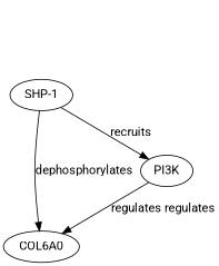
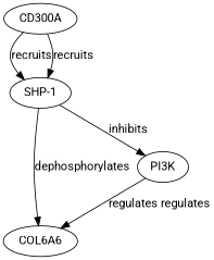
  digraph {
    fontname=Roboto
    node [fontname=Roboto]
    edge [evidence="CD300A recruits SHP-1 upon activation (PMID: 23456789)" fontname=Roboto probability=0.8]
+   CD300A
    "SHP-1"
-   COL6A6 [label=COL6A0]
+   COL6A6
    PI3K
+   CD300A -> "SHP-1" [label=recruits]
+   CD300A -> "SHP-1" [label=recruits]
    "SHP-1" -> COL6A6 [evidence="SHP-1 can dephosphorylate proteins involved in ECM regulation (PMID: 34567890)" label=dephosphorylates probability=0.6]
-   "SHP-1" -> PI3K [evidence="SHP-1 inhibits PI3K signaling (PMID: 45678901)" label=recruits probability=0.7]
+   "SHP-1" -> PI3K [evidence="SHP-1 inhibits PI3K signaling (PMID: 45678901)" label=inhibits probability=0.7]
    PI3K -> COL6A6 [evidence="PI3K signaling affects ECM protein expression (PMID: 56789012)" label="regulates regulates" probability=0.5]
  }
